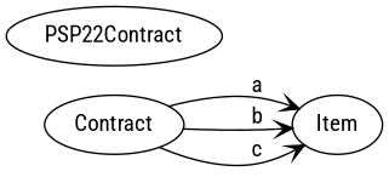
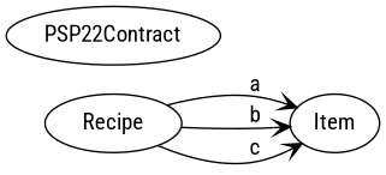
  digraph {
    rankdir=LR
    fontname="Roboto Condensed"
    node [fontname="Roboto Condensed"]
    edge [arrowhead=vee fontname="Roboto Condensed"]
    n1 [label=Item]
    n2 [label=PSP22Contract]
-   n3 [label=Contract]
+   n3 [label=Recipe]
    n3 -> n1 [label=a]
    n3 -> n1 [label=b]
    n3 -> n1 [label=c]
  }
